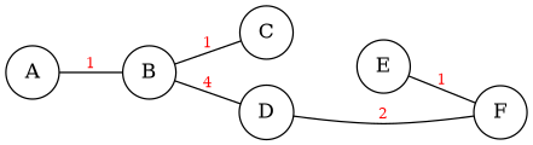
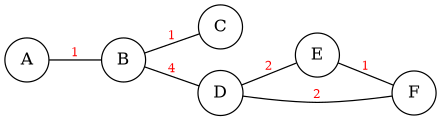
  graph {
    rankdir=LR
    node [shape=circle]
    edge [fontcolor=red fontsize=10]
    A
    B
    C
    D
    E
    F
    A -- B [label=1]
    B -- C [label=1]
    B -- D [label=4]
+   D -- E [label=2]
    D -- F [label=2]
    E -- F [label=1]
  }
